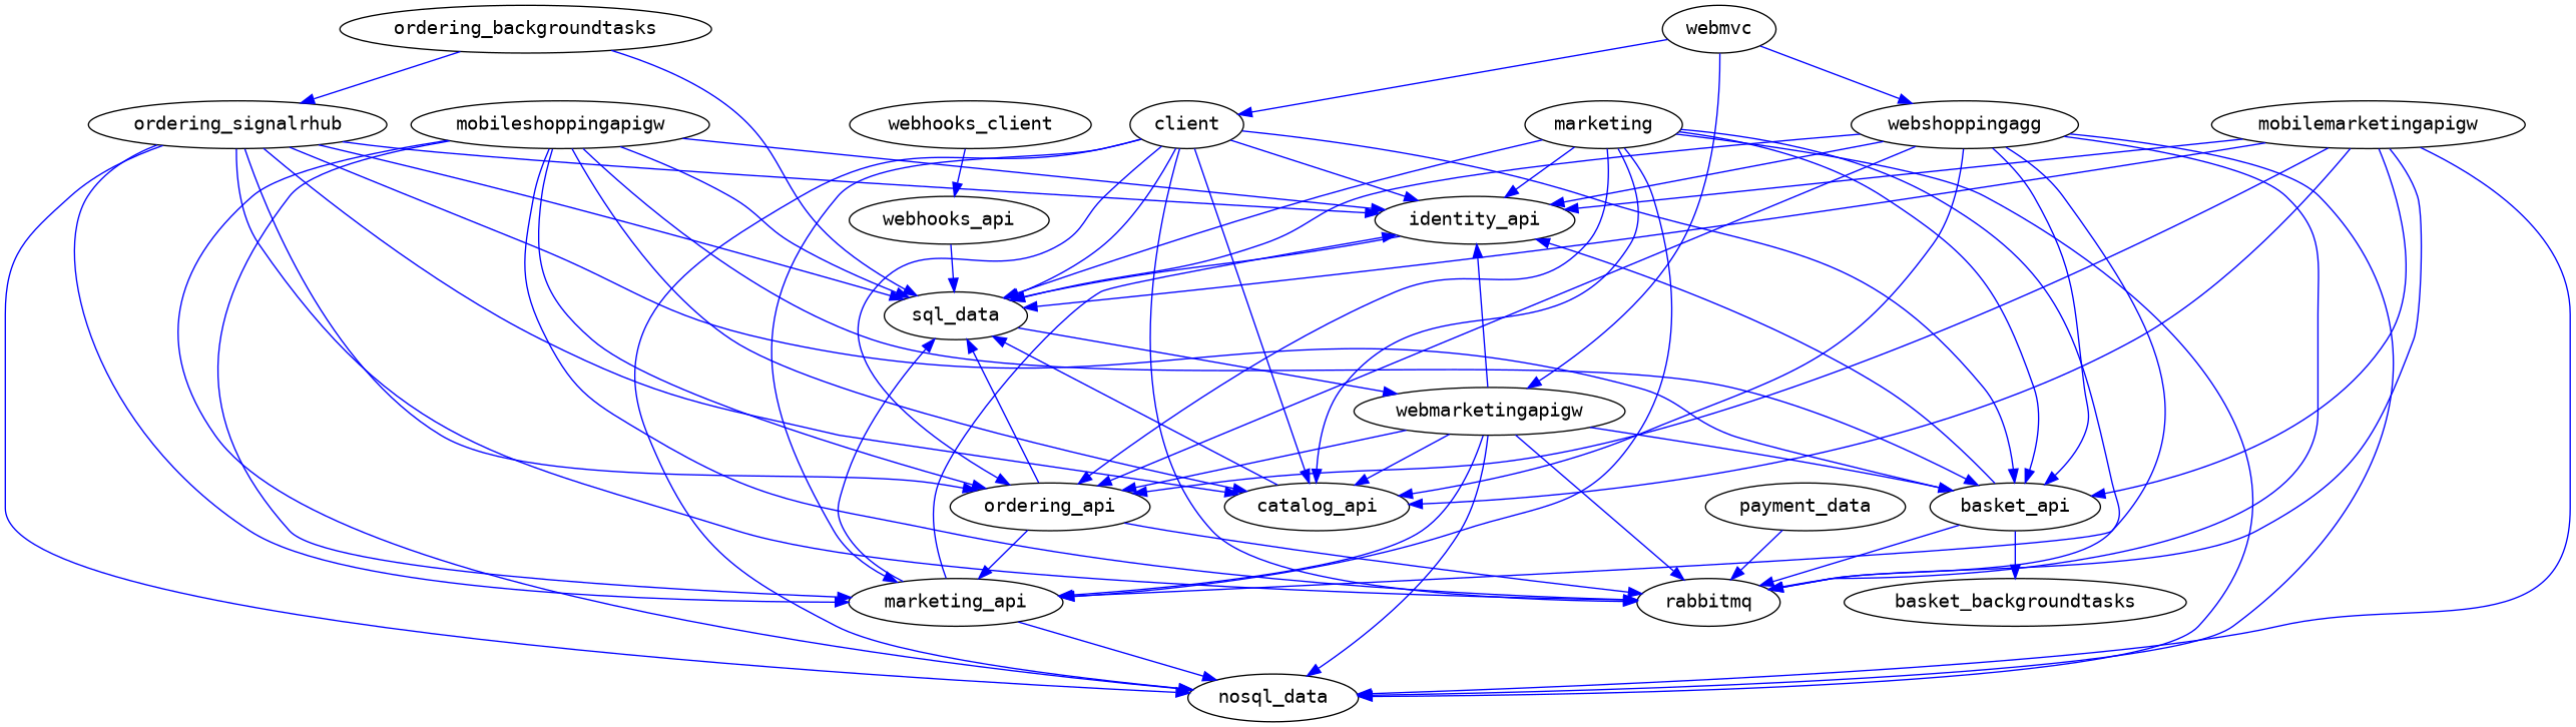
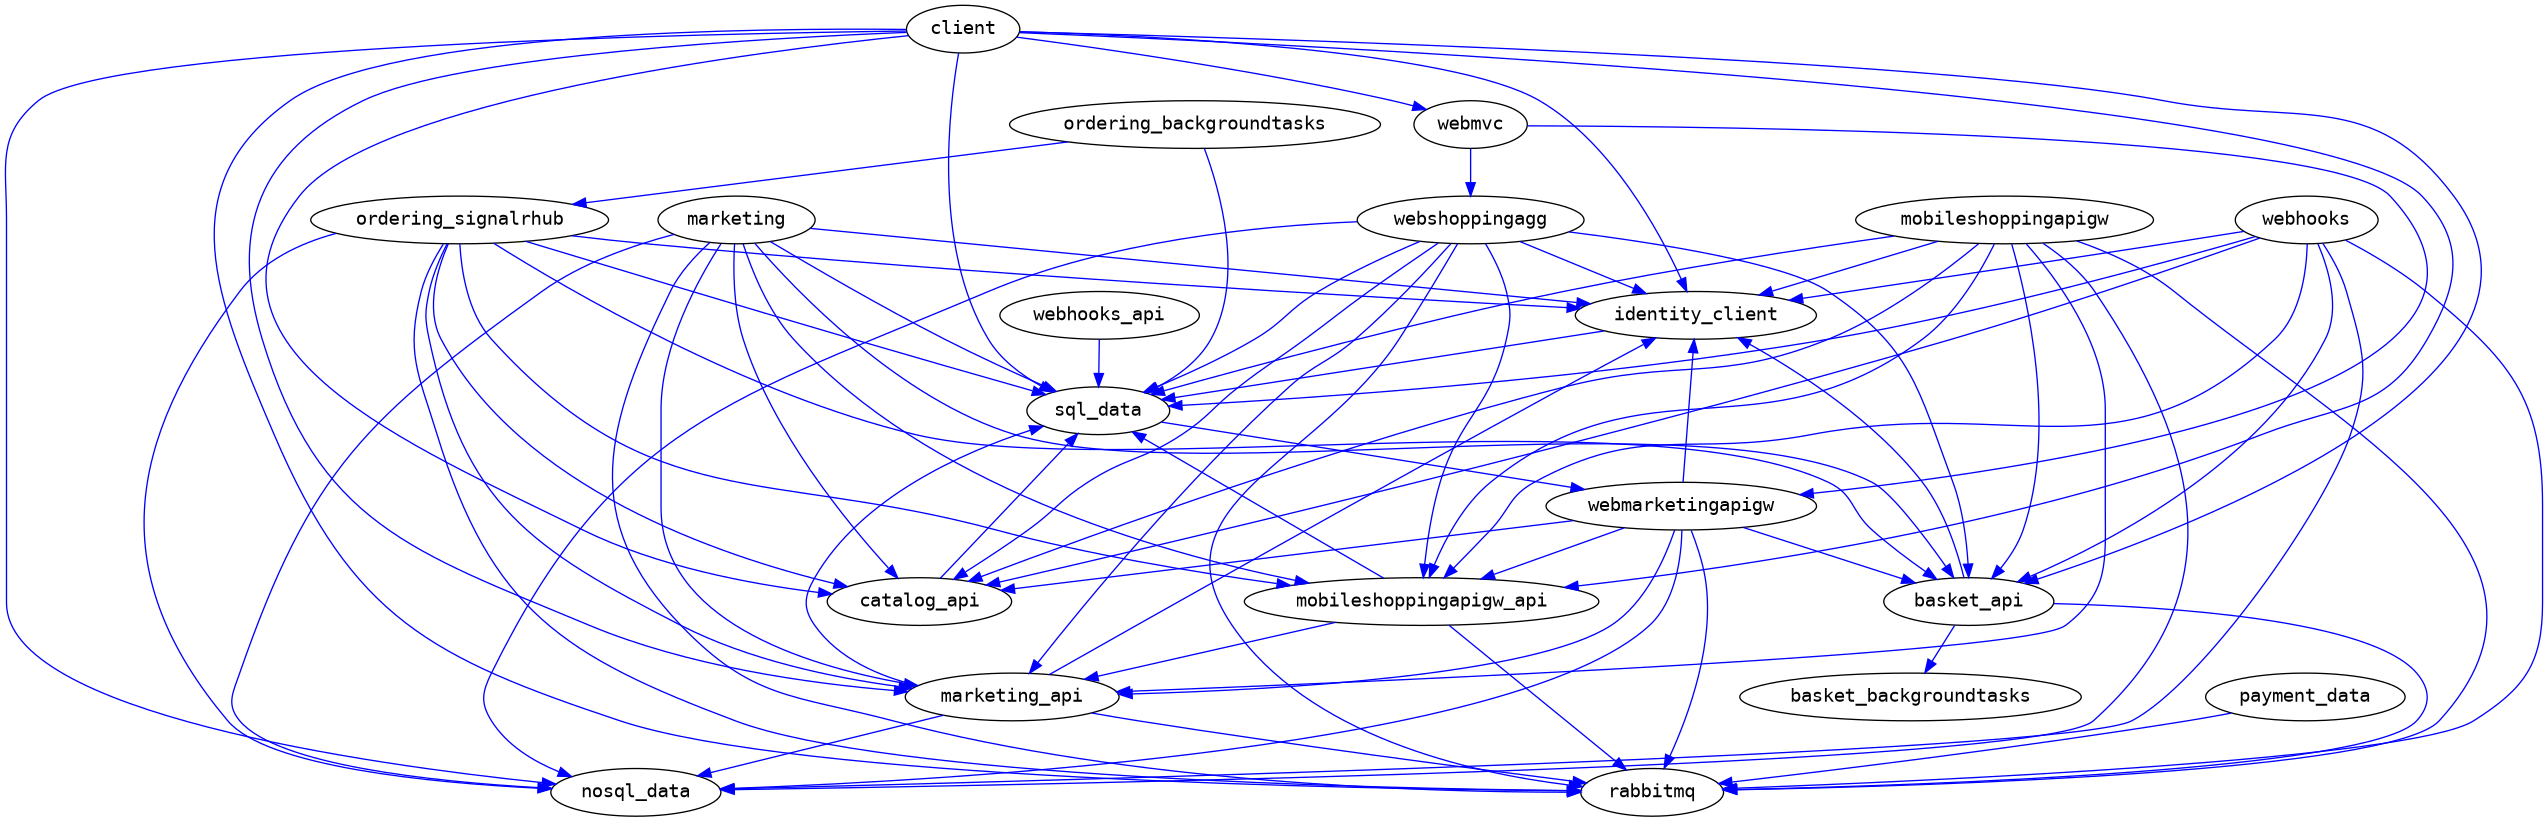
  digraph {
    fontname="DejaVu Sans Mono"
    node [fontname="DejaVu Sans Mono"]
    edge [color=blue fontname="DejaVu Sans Mono"]
-   identity_api
+   identity_api [label=identity_client]
    sql_data
    webmarketingapigw
    basket_api
    n5 [label=basket_backgroundtasks]
    rabbitmq
    catalog_api
-   ordering_api
+   ordering_api [label=mobileshoppingapigw_api]
    marketing_api
    ordering_backgroundtasks
    ordering_signalrhub
    nosql_data
    n13 [label=payment_data]
    webhooks_api
    mobileshoppingapigw
-   mobilemarketingapigw
+   mobilemarketingapigw [label=webhooks]
    n17 [label=client]
    n18 [label=marketing]
    webshoppingagg
    webmvc
-   webhooks_client
    identity_api -> sql_data
    sql_data -> webmarketingapigw
    webmarketingapigw -> identity_api
    webmarketingapigw -> basket_api
    webmarketingapigw -> rabbitmq
    webmarketingapigw -> catalog_api
    webmarketingapigw -> ordering_api
    webmarketingapigw -> marketing_api
    webmarketingapigw -> nosql_data
    basket_api -> identity_api
    basket_api -> n5
    basket_api -> rabbitmq
    catalog_api -> sql_data
    ordering_api -> sql_data
    ordering_api -> rabbitmq
    ordering_api -> marketing_api
    marketing_api -> identity_api
    marketing_api -> sql_data
+   marketing_api -> rabbitmq
    marketing_api -> nosql_data
    ordering_backgroundtasks -> sql_data
    ordering_backgroundtasks -> ordering_signalrhub
    ordering_signalrhub -> identity_api
    ordering_signalrhub -> sql_data
    ordering_signalrhub -> basket_api
    ordering_signalrhub -> rabbitmq
    ordering_signalrhub -> catalog_api
    ordering_signalrhub -> ordering_api
    ordering_signalrhub -> marketing_api
    ordering_signalrhub -> nosql_data
    n13 -> rabbitmq
    webhooks_api -> sql_data
    mobileshoppingapigw -> identity_api
    mobileshoppingapigw -> sql_data
    mobileshoppingapigw -> basket_api
    mobileshoppingapigw -> rabbitmq
    mobileshoppingapigw -> catalog_api
    mobileshoppingapigw -> ordering_api
    mobileshoppingapigw -> marketing_api
    mobileshoppingapigw -> nosql_data
    mobilemarketingapigw -> identity_api
    mobilemarketingapigw -> sql_data
    mobilemarketingapigw -> basket_api
    mobilemarketingapigw -> rabbitmq
    mobilemarketingapigw -> catalog_api
    mobilemarketingapigw -> ordering_api
    mobilemarketingapigw -> nosql_data
    n17 -> identity_api
    n17 -> sql_data
    n17 -> basket_api
    n17 -> rabbitmq
    n17 -> catalog_api
    n17 -> ordering_api
    n17 -> marketing_api
    n17 -> nosql_data
    n18 -> identity_api
    n18 -> sql_data
    n18 -> basket_api
    n18 -> rabbitmq
    n18 -> catalog_api
    n18 -> ordering_api
    n18 -> marketing_api
    n18 -> nosql_data
    webshoppingagg -> identity_api
    webshoppingagg -> sql_data
    webshoppingagg -> basket_api
    webshoppingagg -> rabbitmq
    webshoppingagg -> catalog_api
    webshoppingagg -> ordering_api
    webshoppingagg -> marketing_api
    webshoppingagg -> nosql_data
    webmvc -> webmarketingapigw
-   webmvc -> n17
+   n17 -> webmvc
    webmvc -> webshoppingagg
-   webhooks_client -> webhooks_api
  }
